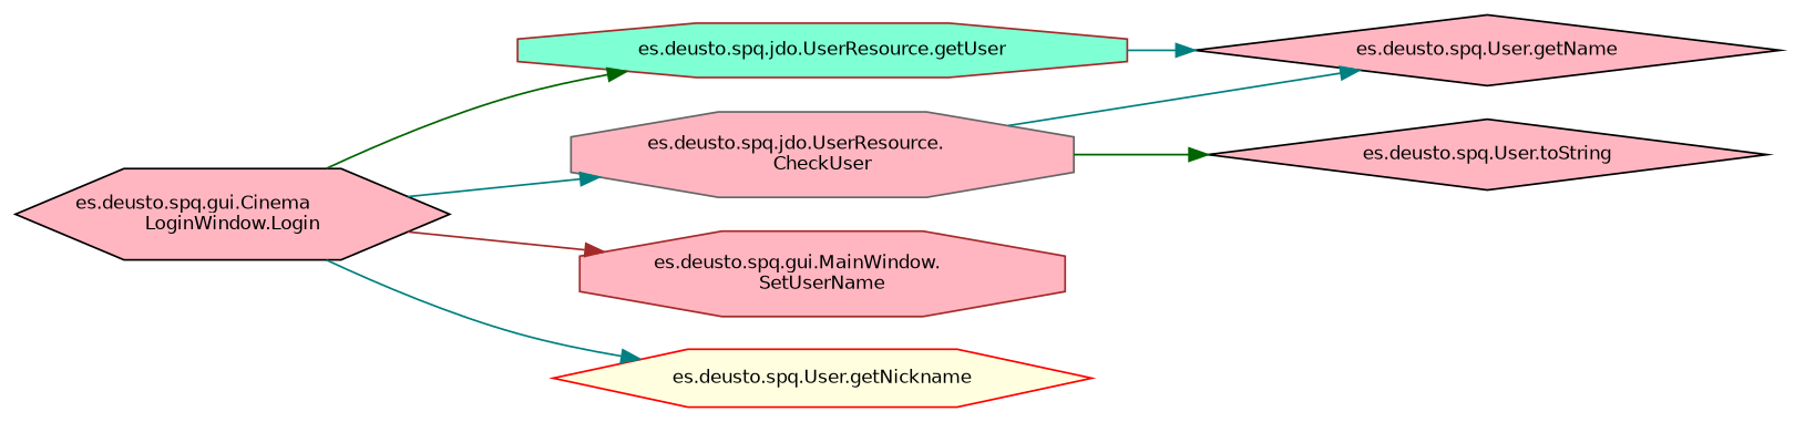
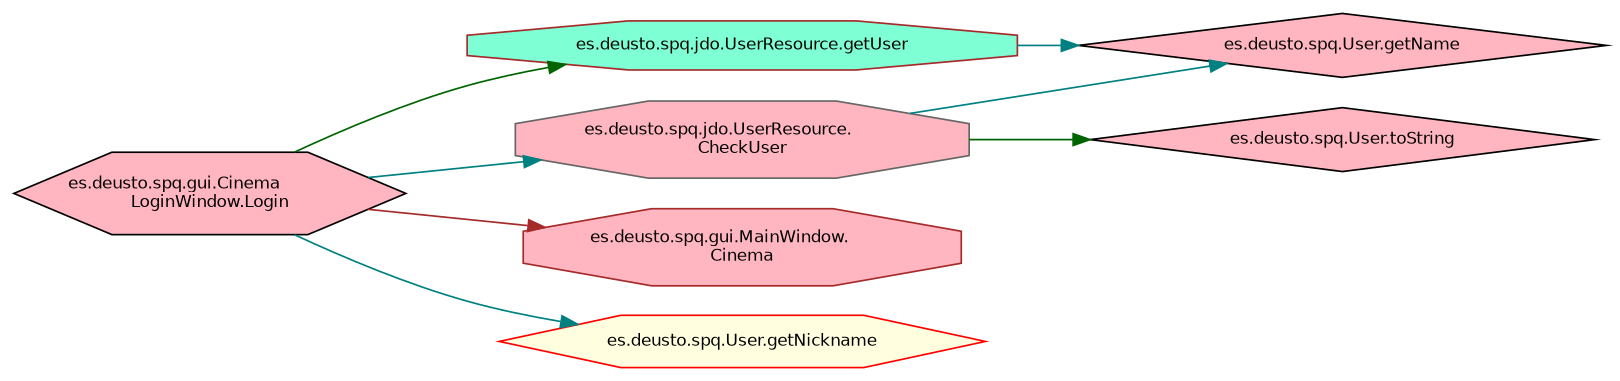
  digraph {
    rankdir=LR
    node [color=black fillcolor=lightpink fontname=Helvetica fontsize=10 shape=octagon style=filled]
    edge [color=teal fontname=Helvetica fontsize=10 labelfontname=Helvetica labelfontsize=10 style=solid]
    n1 [fontcolor=black height=0.2 label="es.deusto.spq.gui.Cinema\lLoginWindow.Login" shape=hexagon width=0.4]
    n2 [color=gray40 height=0.2 label="es.deusto.spq.jdo.UserResource.\lCheckUser" width=0.4]
    n3 [color=brown fillcolor=aquamarine height=0.2 label="es.deusto.spq.jdo.UserResource.getUser" width=0.4]
-   n4 [color=brown height=0.2 label="es.deusto.spq.gui.MainWindow.\lSetUserName" width=0.4]
+   n4 [color=brown height=0.2 label="es.deusto.spq.gui.MainWindow.\lCinema" width=0.4]
    n5 [color=red fillcolor=lightyellow height=0.2 label="es.deusto.spq.User.getNickname" shape=hexagon width=0.4]
    n6 [height=0.2 label="es.deusto.spq.User.getName" shape=diamond width=0.4]
    n7 [height=0.2 label="es.deusto.spq.User.toString" shape=diamond width=0.4]
    n1 -> n2
    n1 -> n3 [color=darkgreen]
    n1 -> n4 [color=brown]
    n1 -> n5
    n2 -> n6
    n2 -> n7 [color=darkgreen]
    n3 -> n6
  }
